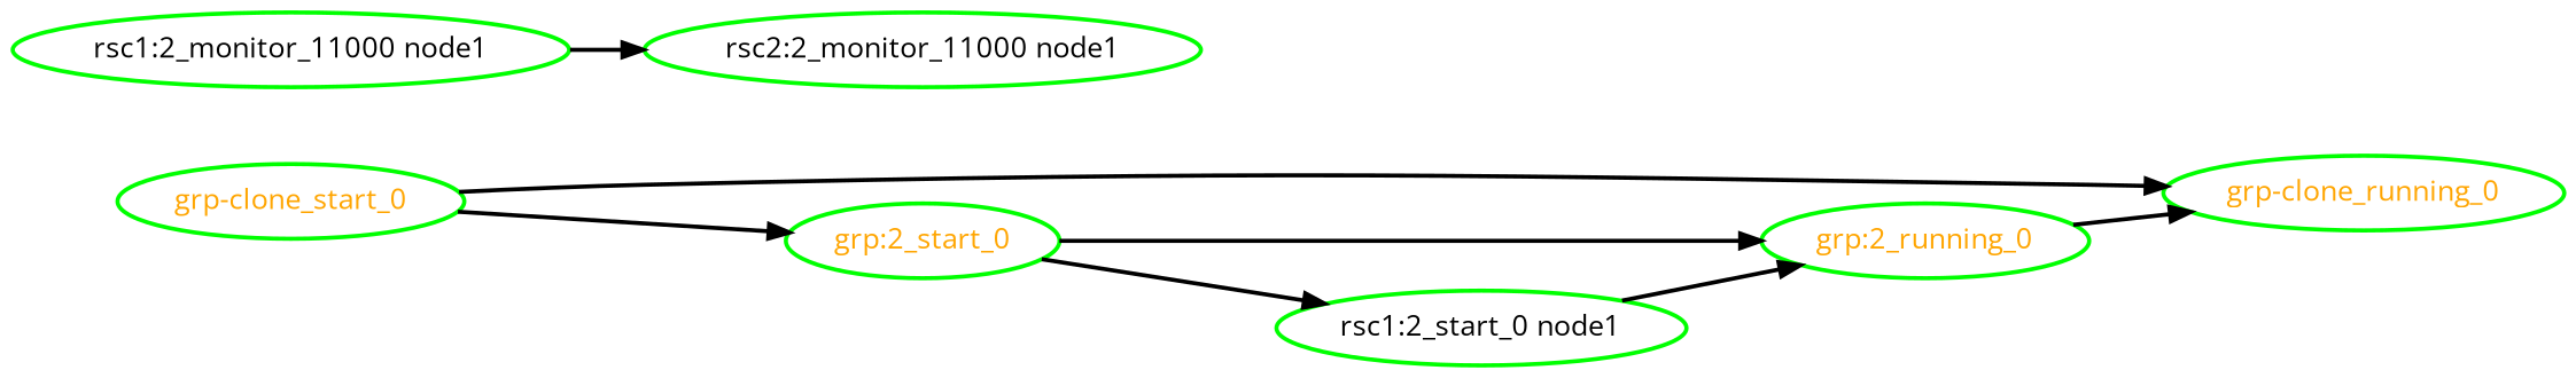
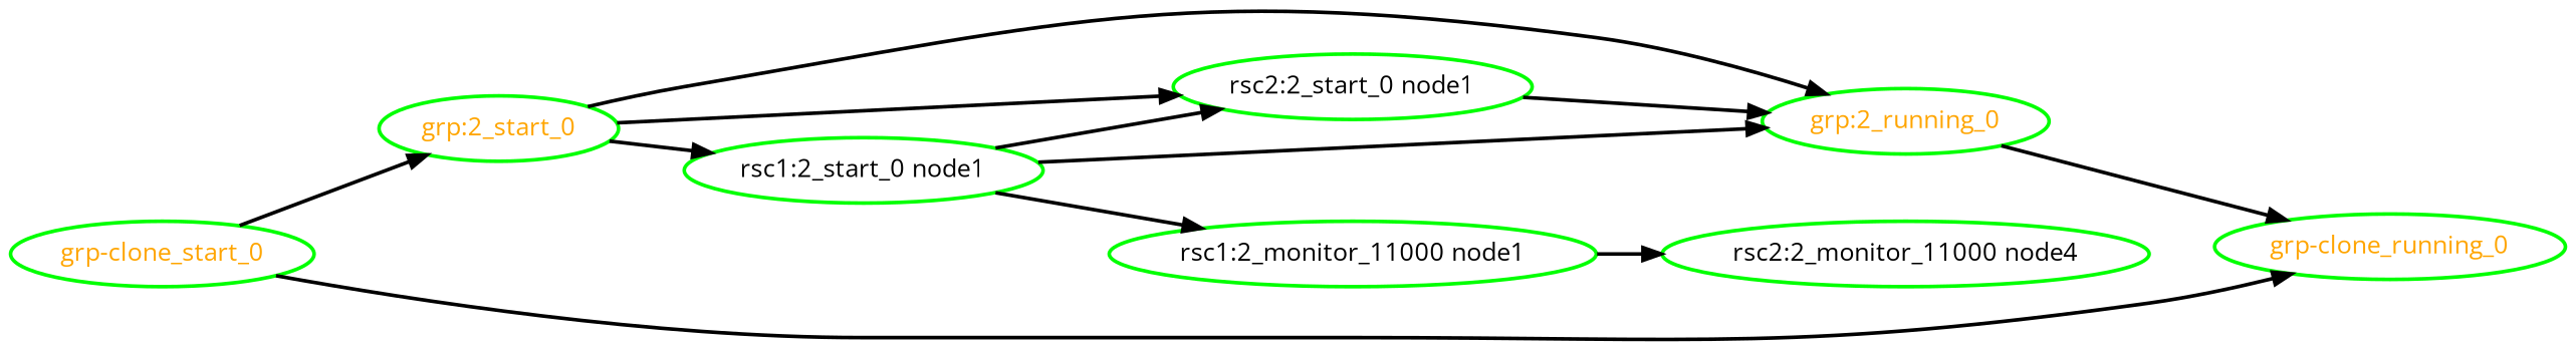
  digraph {
    fontname="Open Sans"
    rankdir=LR
    node [color=green fontcolor=orange fontname="Open Sans" style=bold]
    edge [fontname="Open Sans" style=bold]
    "grp-clone_start_0"
    "grp-clone_running_0"
    "grp:2_start_0"
    "grp:2_running_0"
    "rsc1:2_start_0 node1" [fontcolor=black]
+   "rsc2:2_start_0 node1" [fontcolor=black]
    "rsc1:2_monitor_11000 node1" [fontcolor=black]
-   "rsc2:2_monitor_11000 node1" [fontcolor=black]
+   "rsc2:2_monitor_11000 node1" [fontcolor=black label="rsc2:2_monitor_11000 node4"]
    "grp-clone_start_0" -> "grp-clone_running_0"
    "grp-clone_start_0" -> "grp:2_start_0"
    "grp:2_start_0" -> "grp:2_running_0"
    "grp:2_start_0" -> "rsc1:2_start_0 node1"
+   "grp:2_start_0" -> "rsc2:2_start_0 node1"
    "grp:2_running_0" -> "grp-clone_running_0"
    "rsc1:2_start_0 node1" -> "grp:2_running_0"
+   "rsc1:2_start_0 node1" -> "rsc2:2_start_0 node1"
+   "rsc1:2_start_0 node1" -> "rsc1:2_monitor_11000 node1"
+   "rsc2:2_start_0 node1" -> "grp:2_running_0"
    "rsc1:2_monitor_11000 node1" -> "rsc2:2_monitor_11000 node1"
  }
